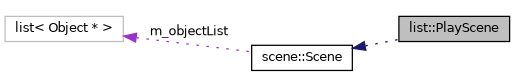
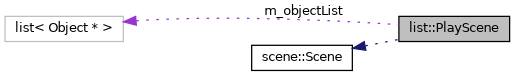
  digraph {
    rankdir=LR
    node [color=black fillcolor=white fontname=Helvetica fontsize=10 shape=record style=filled]
    edge [dir=back fontname=Helvetica fontsize=10 labelfontname=Helvetica labelfontsize=10 style=dotted]
    n1 [fillcolor=grey75 fontcolor=black height=0.2 label="list::PlayScene" width=0.4]
    n2 [height=0.2 label="scene::Scene" width=0.4]
    n3 [color=grey75 height=0.2 label="list\< Object * \>" width=0.4]
    n2 -> n1 [color=midnightblue]
-   n3 -> n2 [color=darkorchid3 label=" m_objectList"]
+   n3 -> n1 [color=darkorchid3 label=" m_objectList"]
  }
